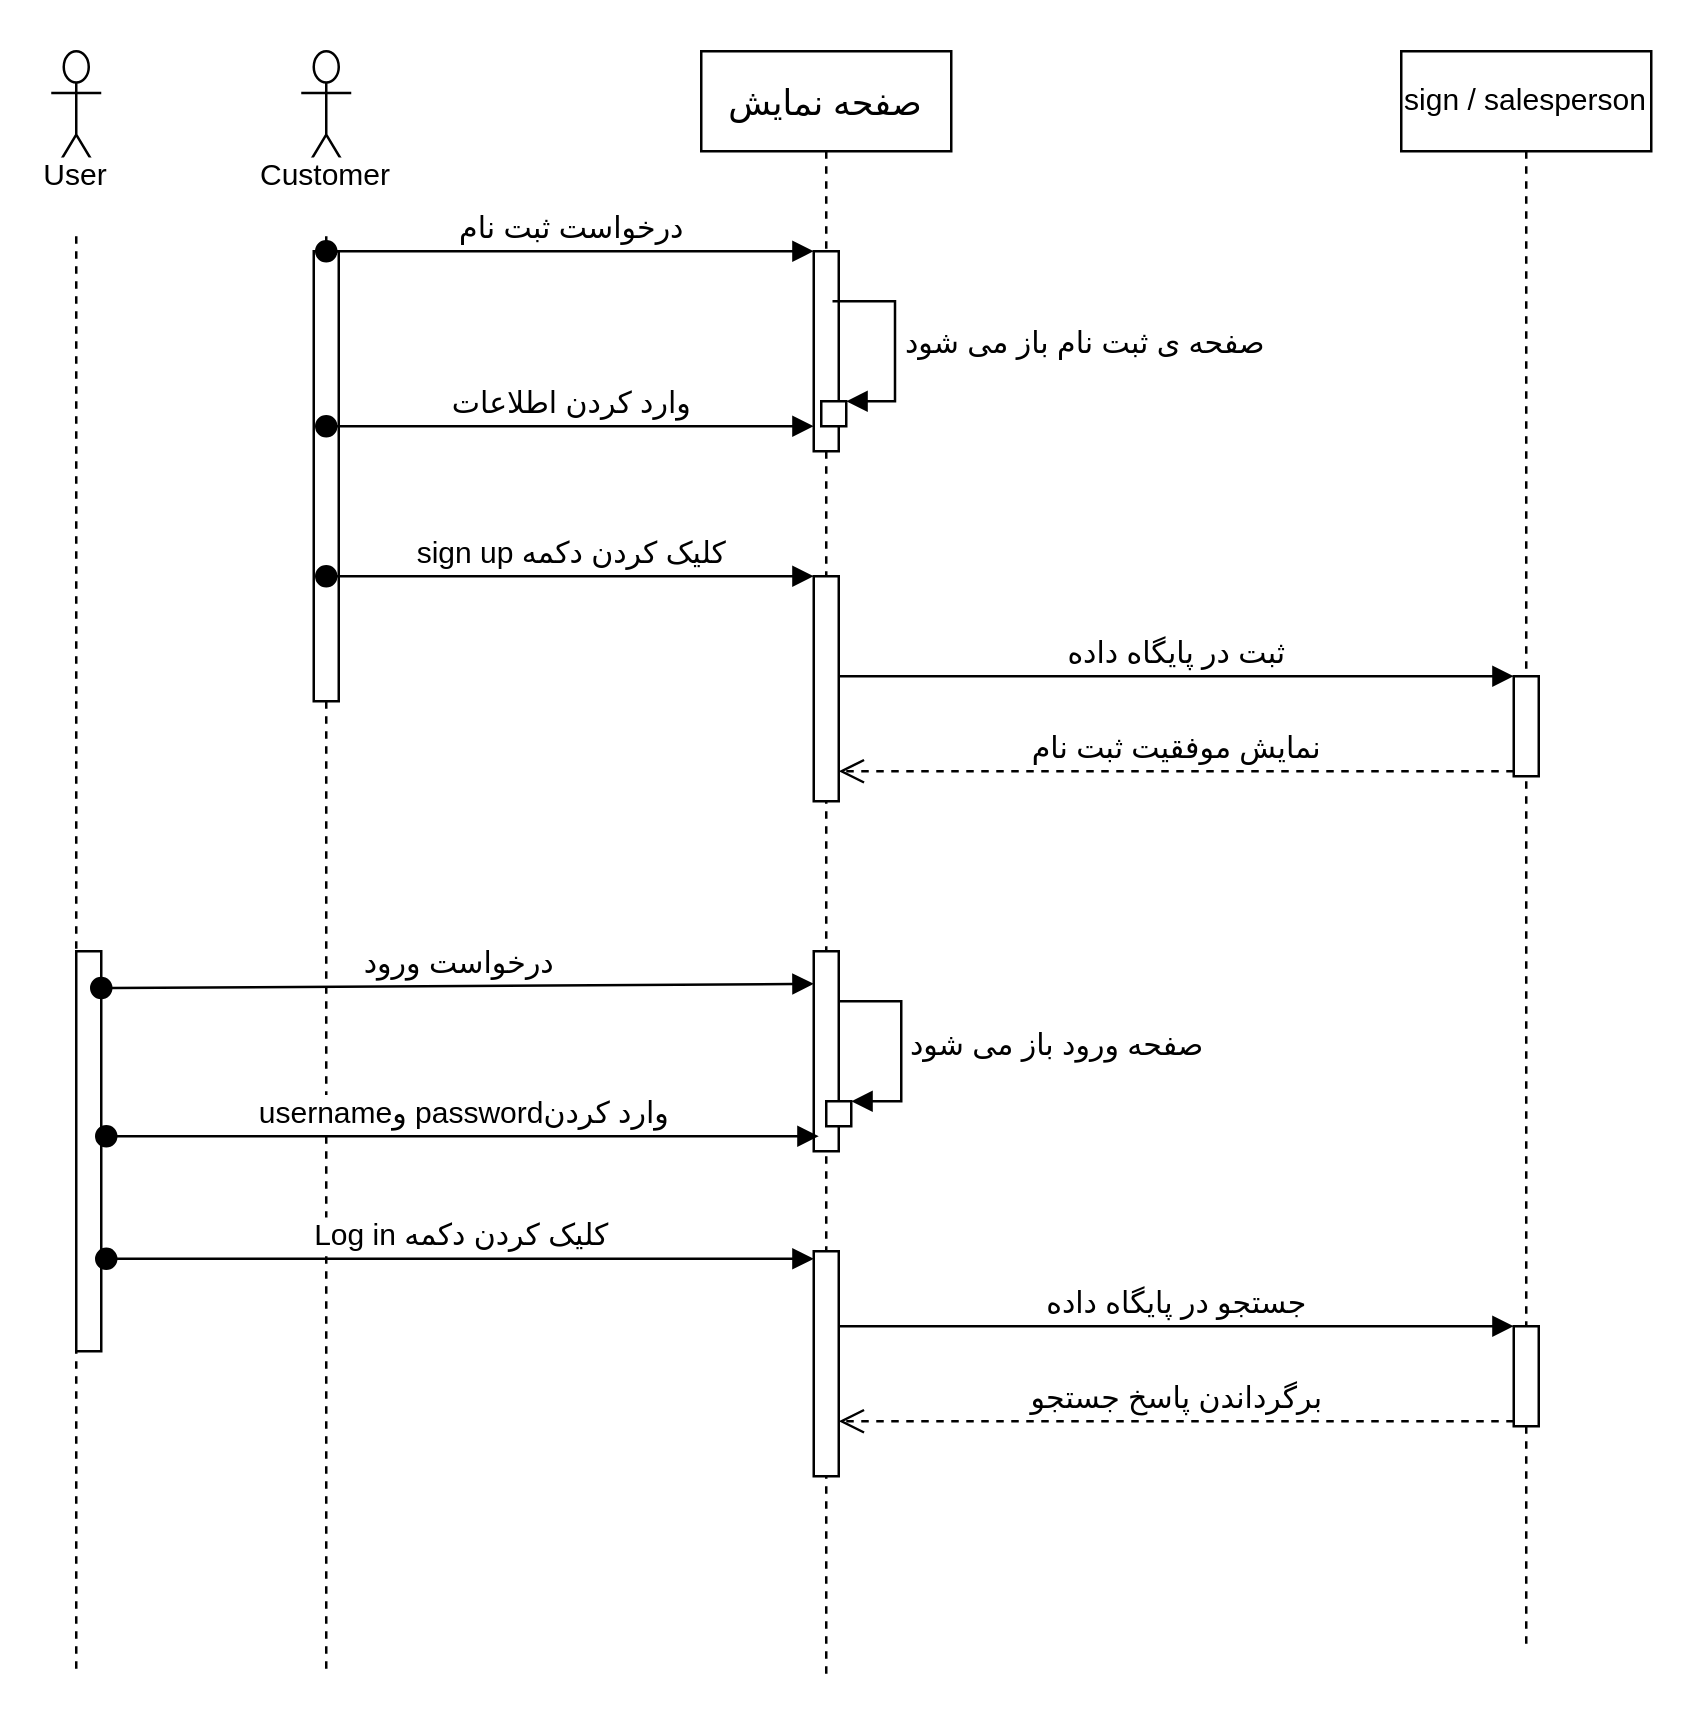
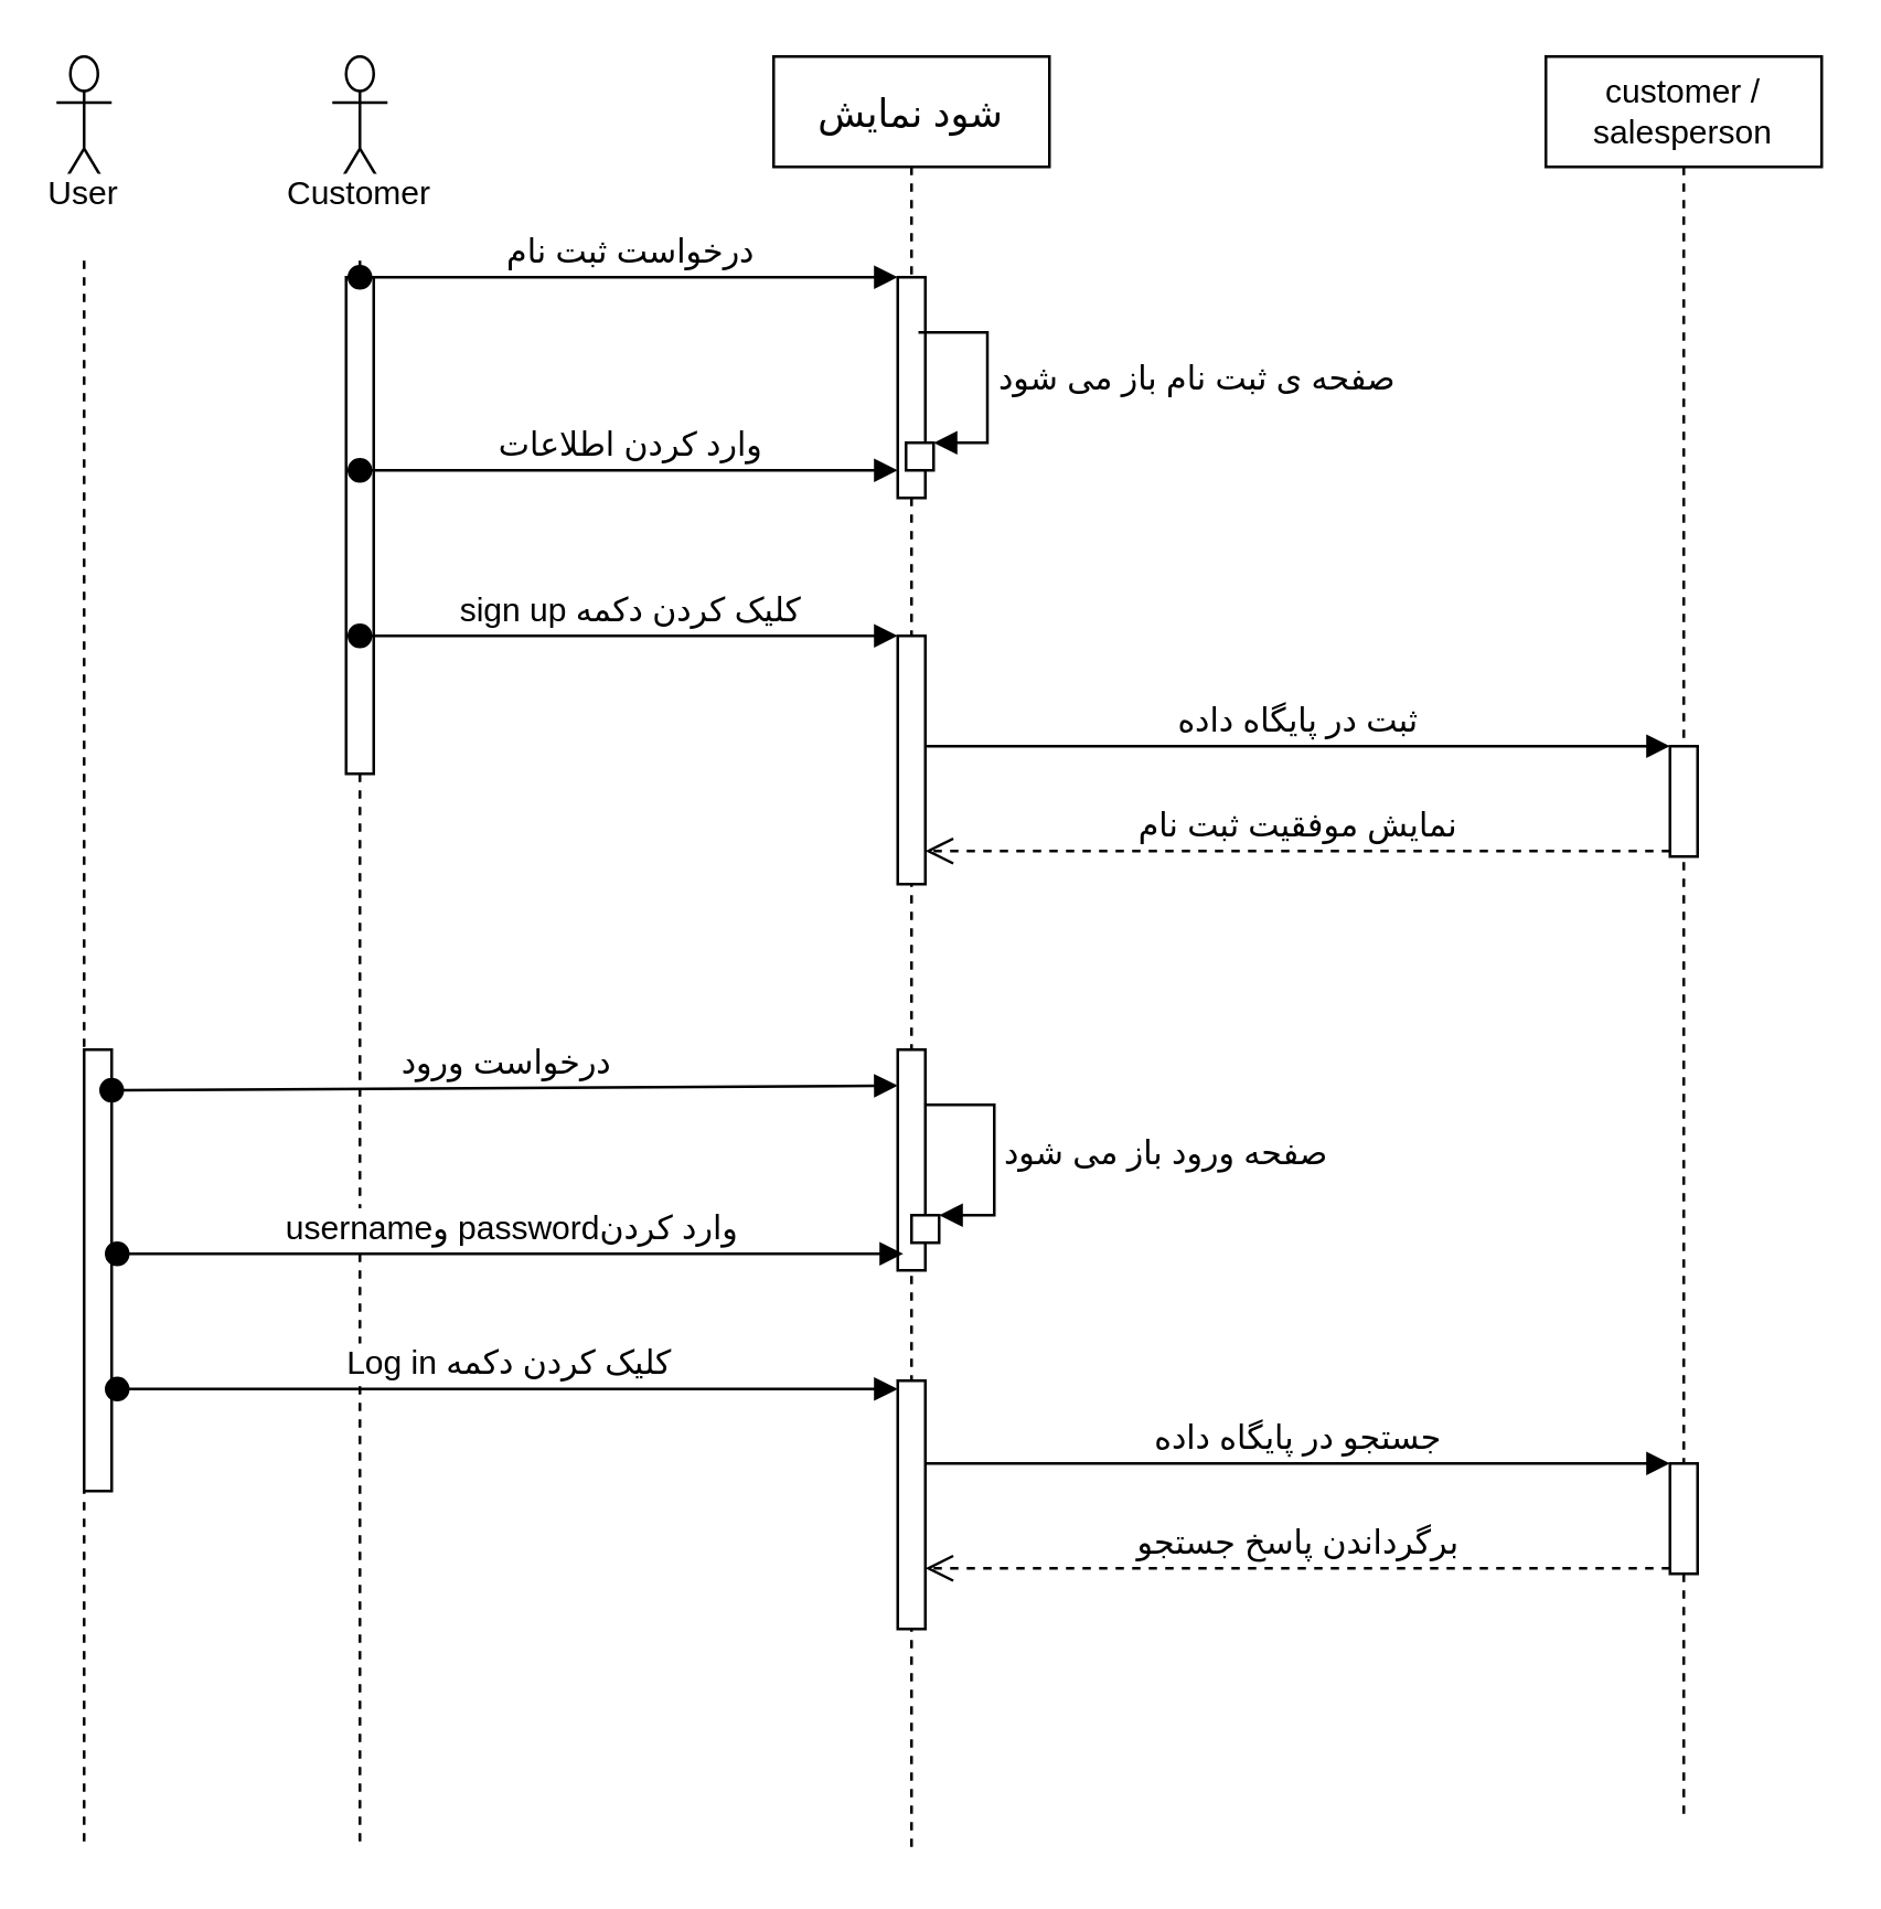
  <mxCell id="0" />
  <mxCell id="1" parent="0" />
  <mxCell id="2" value="User&lt;br&gt;&lt;br&gt;" style="shape=umlLifeline;participant=umlActor;perimeter=lifelinePerimeter;whiteSpace=wrap;html=1;container=1;collapsible=0;recursiveResize=0;verticalAlign=top;spacingTop=36;labelBackgroundColor=#ffffff;outlineConnect=0;size=50;" vertex="1" parent="1"><mxGeometry x="20" y="20" width="20" height="650" as="geometry" /></mxCell>
  <mxCell id="3" value="" style="html=1;points=[];perimeter=orthogonalPerimeter;" vertex="1" parent="2"><mxGeometry x="10" y="360" width="10" height="160" as="geometry" /></mxCell>
  <mxCell id="4" value="Customer&lt;br&gt;&lt;br&gt;" style="shape=umlLifeline;participant=umlActor;perimeter=lifelinePerimeter;whiteSpace=wrap;html=1;container=1;collapsible=0;recursiveResize=0;verticalAlign=top;spacingTop=36;labelBackgroundColor=#ffffff;outlineConnect=0;size=50;" vertex="1" parent="1"><mxGeometry x="120" y="20" width="20" height="650" as="geometry" /></mxCell>
  <mxCell id="5" value="" style="html=1;points=[];perimeter=orthogonalPerimeter;" vertex="1" parent="4"><mxGeometry x="5" y="80" width="10" height="180" as="geometry" /></mxCell>
- <mxCell id="6" value="&lt;font style=&quot;font-size: 14px&quot;&gt;&lt;br&gt;صفحه نمایش&lt;br&gt;&lt;/font&gt;&lt;br&gt;" style="shape=umlLifeline;perimeter=lifelinePerimeter;whiteSpace=wrap;html=1;container=1;collapsible=0;recursiveResize=0;outlineConnect=0;" vertex="1" parent="1"><mxGeometry x="280" y="20" width="100" height="650" as="geometry" /></mxCell>
+ <mxCell id="6" value="&lt;font style=&quot;font-size: 14px&quot;&gt;&lt;br&gt;شود نمایش&lt;br&gt;&lt;/font&gt;&lt;br&gt;" style="shape=umlLifeline;perimeter=lifelinePerimeter;whiteSpace=wrap;html=1;container=1;collapsible=0;recursiveResize=0;outlineConnect=0;" vertex="1" parent="1"><mxGeometry x="280" y="20" width="100" height="650" as="geometry" /></mxCell>
  <mxCell id="7" value="" style="html=1;points=[];perimeter=orthogonalPerimeter;" vertex="1" parent="6"><mxGeometry x="45" y="80" width="10" height="80" as="geometry" /></mxCell>
  <mxCell id="8" value="" style="html=1;points=[];perimeter=orthogonalPerimeter;" vertex="1" parent="6"><mxGeometry x="48" y="140" width="10" height="10" as="geometry" /></mxCell>
  <mxCell id="9" value="" style="html=1;points=[];perimeter=orthogonalPerimeter;" vertex="1" parent="6"><mxGeometry x="45" y="210" width="10" height="90" as="geometry" /></mxCell>
  <mxCell id="10" value="" style="html=1;points=[];perimeter=orthogonalPerimeter;" vertex="1" parent="6"><mxGeometry x="45" y="360" width="10" height="80" as="geometry" /></mxCell>
  <mxCell id="11" value="" style="html=1;points=[];perimeter=orthogonalPerimeter;" vertex="1" parent="6"><mxGeometry x="45" y="480" width="10" height="90" as="geometry" /></mxCell>
- <mxCell id="12" value="sign / salesperson" style="shape=umlLifeline;perimeter=lifelinePerimeter;whiteSpace=wrap;html=1;container=1;collapsible=0;recursiveResize=0;outlineConnect=0;" vertex="1" parent="1"><mxGeometry x="560" y="20" width="100" height="640" as="geometry" /></mxCell>
+ <mxCell id="12" value="customer / salesperson" style="shape=umlLifeline;perimeter=lifelinePerimeter;whiteSpace=wrap;html=1;container=1;collapsible=0;recursiveResize=0;outlineConnect=0;" vertex="1" parent="1"><mxGeometry x="560" y="20" width="100" height="640" as="geometry" /></mxCell>
  <mxCell id="13" value="" style="html=1;points=[];perimeter=orthogonalPerimeter;" vertex="1" parent="12"><mxGeometry x="45" y="250" width="10" height="40" as="geometry" /></mxCell>
  <mxCell id="14" value="&lt;font style=&quot;font-size: 12px&quot;&gt;درخواست ثبت نام&lt;/font&gt;" style="html=1;verticalAlign=bottom;startArrow=oval;endArrow=block;startSize=8;exitX=0.5;exitY=0;exitDx=0;exitDy=0;exitPerimeter=0;" edge="1" parent="1" source="5" target="7"><mxGeometry relative="1" as="geometry"><mxPoint x="265" y="100" as="sourcePoint" /></mxGeometry></mxCell>
  <mxCell id="15" value="&lt;font style=&quot;font-size: 12px&quot;&gt;صفحه ی ثبت نام باز می شود&lt;/font&gt;" style="edgeStyle=orthogonalEdgeStyle;html=1;align=left;spacingLeft=2;endArrow=block;rounded=0;entryX=1;entryY=0;" edge="1" parent="1" target="8"><mxGeometry relative="1" as="geometry"><mxPoint x="332.5" y="120" as="sourcePoint" /><Array as="points"><mxPoint x="357.5" y="120" /></Array></mxGeometry></mxCell>
  <mxCell id="16" value="&lt;font style=&quot;font-size: 12px&quot;&gt;وارد کردن اطلاعات&lt;/font&gt;" style="html=1;verticalAlign=bottom;startArrow=oval;startFill=1;endArrow=block;startSize=8;" edge="1" parent="1" target="7"><mxGeometry width="60" relative="1" as="geometry"><mxPoint x="130" y="170" as="sourcePoint" /><mxPoint x="200" y="170.5" as="targetPoint" /></mxGeometry></mxCell>
  <mxCell id="17" value="&lt;div style=&quot;text-align: left&quot;&gt;&lt;font style=&quot;font-size: 12px&quot;&gt;&amp;nbsp;sign up کلیک کردن دکمه&amp;nbsp;&lt;/font&gt;&lt;/div&gt;" style="html=1;verticalAlign=bottom;startArrow=oval;endArrow=block;startSize=8;" edge="1" parent="1" target="9"><mxGeometry relative="1" as="geometry"><mxPoint x="130" y="230" as="sourcePoint" /></mxGeometry></mxCell>
  <mxCell id="18" value="&lt;font style=&quot;font-size: 12px&quot;&gt;ثبت در پایگاه داده&lt;/font&gt;" style="html=1;verticalAlign=bottom;endArrow=block;entryX=0;entryY=0;" edge="1" parent="1" source="9" target="13"><mxGeometry relative="1" as="geometry"><mxPoint x="535" y="270" as="sourcePoint" /></mxGeometry></mxCell>
  <mxCell id="19" value="&lt;font style=&quot;font-size: 12px&quot;&gt;نمایش موفقیت ثبت نام&lt;/font&gt;" style="html=1;verticalAlign=bottom;endArrow=open;dashed=1;endSize=8;exitX=0;exitY=0.95;" edge="1" parent="1" source="13" target="9"><mxGeometry relative="1" as="geometry"><mxPoint x="535" y="346" as="targetPoint" /></mxGeometry></mxCell>
  <mxCell id="20" value="&lt;font style=&quot;font-size: 12px&quot;&gt;درخواست ورود&lt;/font&gt;" style="html=1;verticalAlign=bottom;startArrow=oval;endArrow=block;startSize=8;exitX=1;exitY=0.092;exitDx=0;exitDy=0;exitPerimeter=0;entryX=0;entryY=0.163;entryDx=0;entryDy=0;entryPerimeter=0;" edge="1" parent="1" source="3" target="10"><mxGeometry relative="1" as="geometry"><mxPoint x="265" y="380" as="sourcePoint" /></mxGeometry></mxCell>
  <mxCell id="21" value="" style="html=1;points=[];perimeter=orthogonalPerimeter;" vertex="1" parent="1"><mxGeometry x="330" y="440" width="10" height="10" as="geometry" /></mxCell>
  <mxCell id="22" value="&lt;font style=&quot;font-size: 12px&quot;&gt;صفحه ورود باز می شود&lt;/font&gt;" style="edgeStyle=orthogonalEdgeStyle;html=1;align=left;spacingLeft=2;endArrow=block;rounded=0;entryX=1;entryY=0;" edge="1" parent="1" target="21"><mxGeometry relative="1" as="geometry"><mxPoint x="335" y="400" as="sourcePoint" /><Array as="points"><mxPoint x="360" y="400" /></Array></mxGeometry></mxCell>
  <mxCell id="23" value="&lt;div style=&quot;text-align: center&quot;&gt;&lt;font style=&quot;font-size: 12px&quot;&gt;&amp;nbsp;usernameو passwordوارد کردن&amp;nbsp;&lt;/font&gt;&lt;/div&gt;" style="html=1;verticalAlign=bottom;startArrow=oval;startFill=1;endArrow=block;startSize=8;entryX=0.2;entryY=0.925;entryDx=0;entryDy=0;entryPerimeter=0;" edge="1" parent="1" target="10"><mxGeometry width="60" relative="1" as="geometry"><mxPoint x="42" y="454" as="sourcePoint" /><mxPoint x="100" y="449.5" as="targetPoint" /></mxGeometry></mxCell>
  <mxCell id="24" value="&lt;font style=&quot;font-size: 12px&quot;&gt;&amp;nbsp;Log in کلیک کردن دکمه&amp;nbsp;&lt;/font&gt;" style="html=1;verticalAlign=bottom;startArrow=oval;endArrow=block;startSize=8;exitX=1.2;exitY=0.769;exitDx=0;exitDy=0;exitPerimeter=0;" edge="1" parent="1" source="3" target="11"><mxGeometry relative="1" as="geometry"><mxPoint x="265" y="500" as="sourcePoint" /></mxGeometry></mxCell>
  <mxCell id="25" value="" style="html=1;points=[];perimeter=orthogonalPerimeter;" vertex="1" parent="1"><mxGeometry x="605" y="530" width="10" height="40" as="geometry" /></mxCell>
  <mxCell id="26" value="&lt;font style=&quot;font-size: 12px&quot;&gt;جستجو در پایگاه داده&lt;/font&gt;" style="html=1;verticalAlign=bottom;endArrow=block;entryX=0;entryY=0;" edge="1" parent="1" source="11" target="25"><mxGeometry relative="1" as="geometry"><mxPoint x="535" y="530" as="sourcePoint" /></mxGeometry></mxCell>
  <mxCell id="27" value="&lt;font style=&quot;font-size: 12px&quot;&gt;برگرداندن پاسخ جستجو&lt;/font&gt;" style="html=1;verticalAlign=bottom;endArrow=open;dashed=1;endSize=8;exitX=0;exitY=0.95;" edge="1" parent="1" source="25" target="11"><mxGeometry relative="1" as="geometry"><mxPoint x="535" y="606" as="targetPoint" /></mxGeometry></mxCell>
